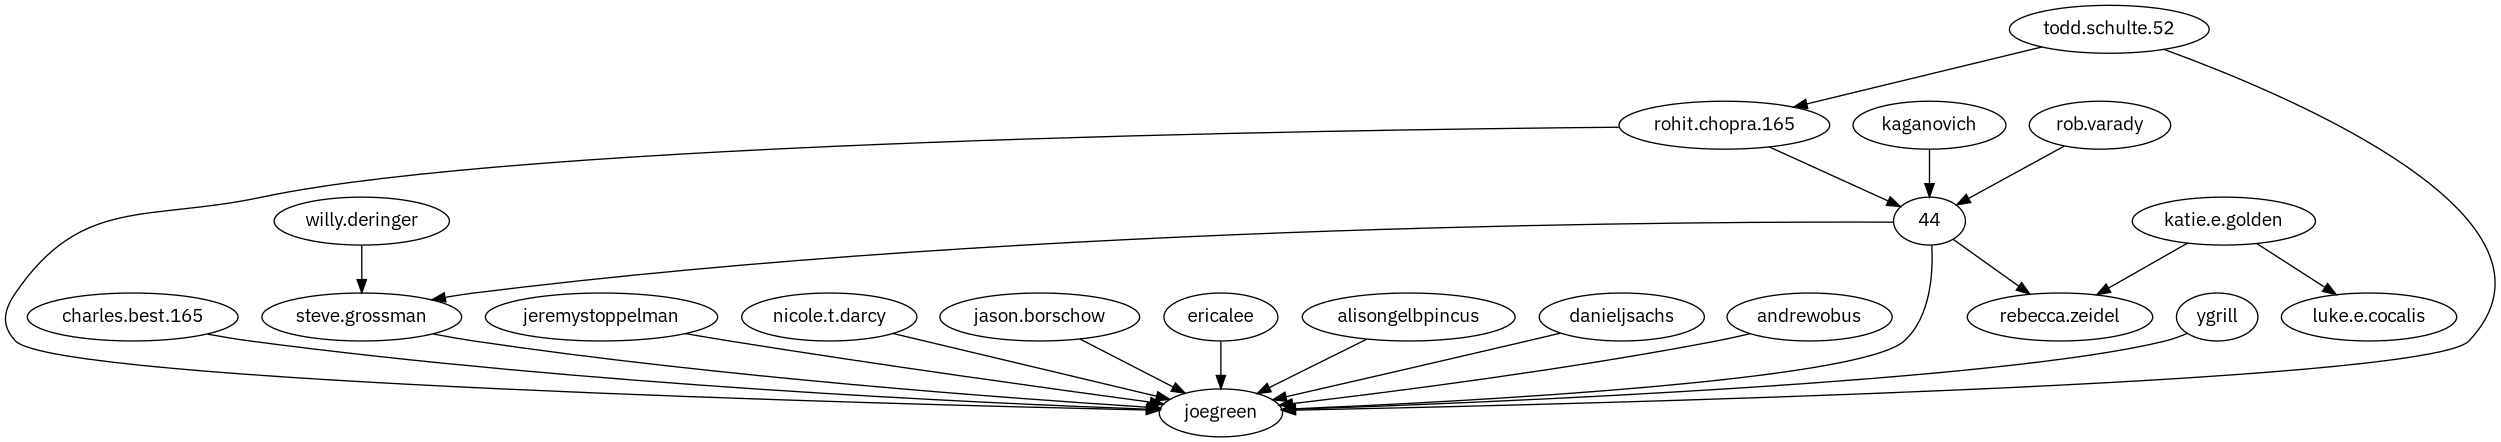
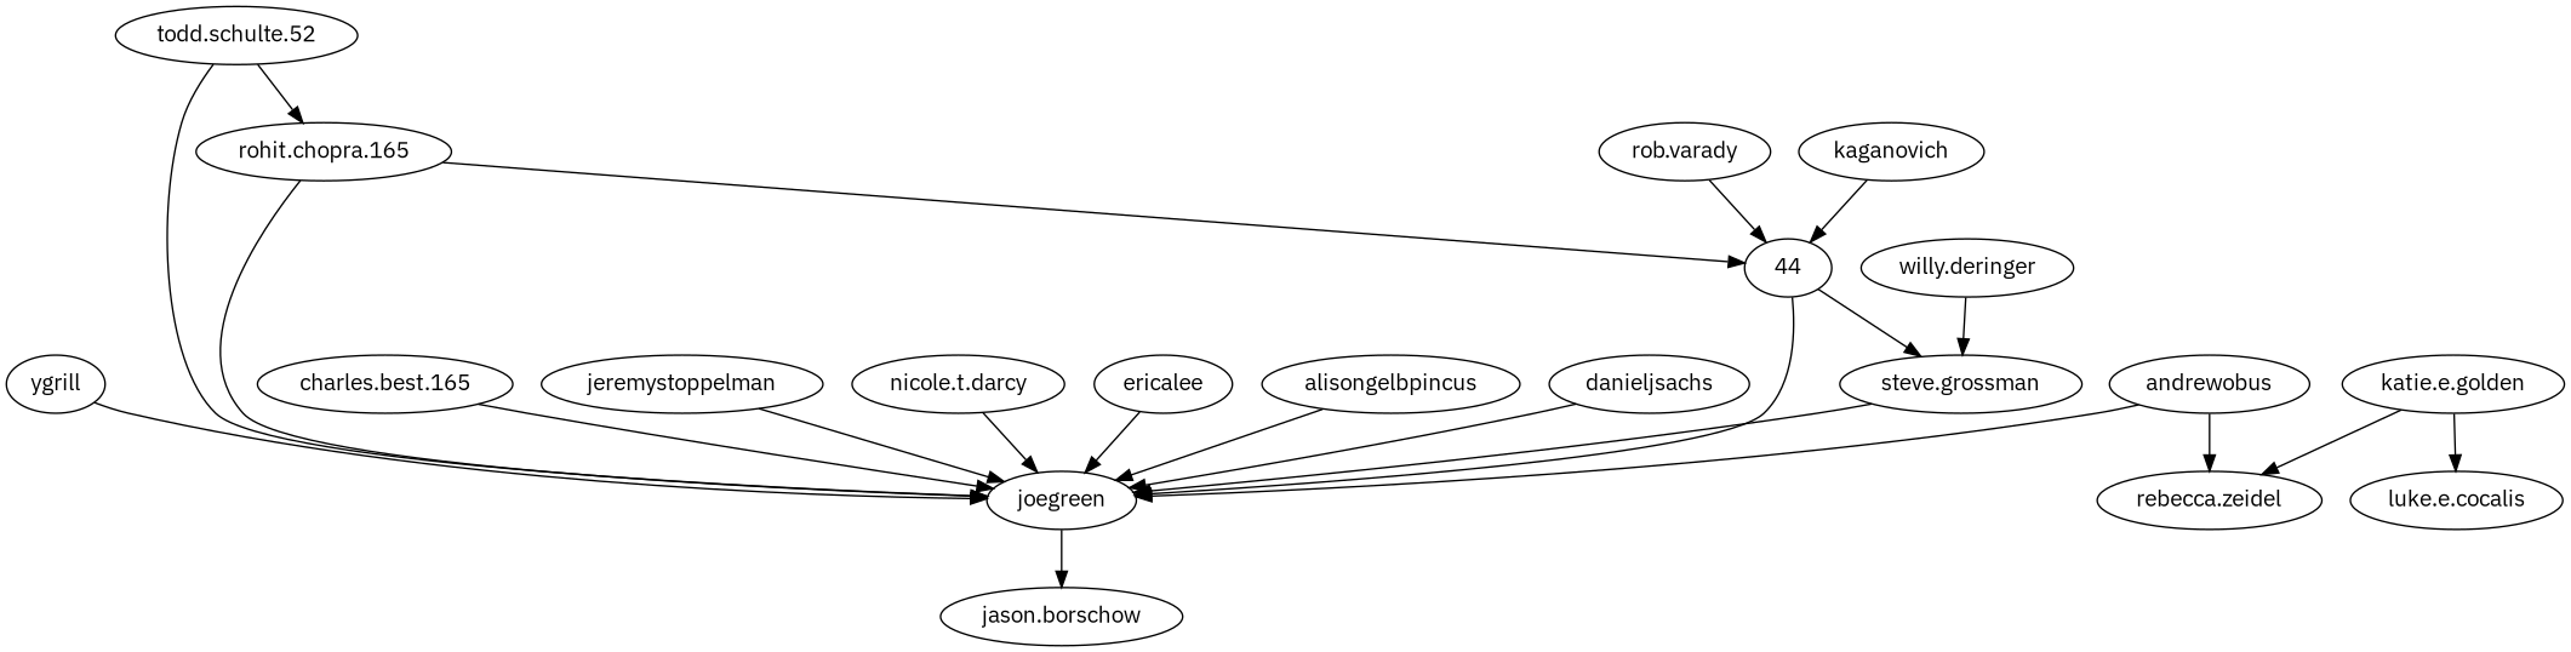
  strict digraph {
    fontname="IBM Plex Sans"
    node [fontname="IBM Plex Sans"]
    edge [fontname="IBM Plex Sans"]
    "rob.varady"
    44
    joegreen
    "steve.grossman"
    "rebecca.zeidel"
    ygrill
    "todd.schulte.52"
    "rohit.chopra.165"
    "willy.deringer"
    kaganovich
    "charles.best.165"
    jeremystoppelman
    "katie.e.golden"
    "luke.e.cocalis"
    "nicole.t.darcy"
    "jason.borschow"
    ericalee
    alisongelbpincus
    danieljsachs
    andrewobus
    "rob.varady" -> 44
    44 -> joegreen
    44 -> "steve.grossman"
-   44 -> "rebecca.zeidel"
+   andrewobus -> "rebecca.zeidel"
    "steve.grossman" -> joegreen
    ygrill -> joegreen
    "todd.schulte.52" -> joegreen
    "todd.schulte.52" -> "rohit.chopra.165"
    "rohit.chopra.165" -> 44
    "rohit.chopra.165" -> joegreen
    "willy.deringer" -> "steve.grossman"
    kaganovich -> 44
    "charles.best.165" -> joegreen
    jeremystoppelman -> joegreen
    "katie.e.golden" -> "rebecca.zeidel"
    "katie.e.golden" -> "luke.e.cocalis"
    "nicole.t.darcy" -> joegreen
-   "jason.borschow" -> joegreen
+   joegreen -> "jason.borschow"
    ericalee -> joegreen
    alisongelbpincus -> joegreen
    danieljsachs -> joegreen
    andrewobus -> joegreen
  }
